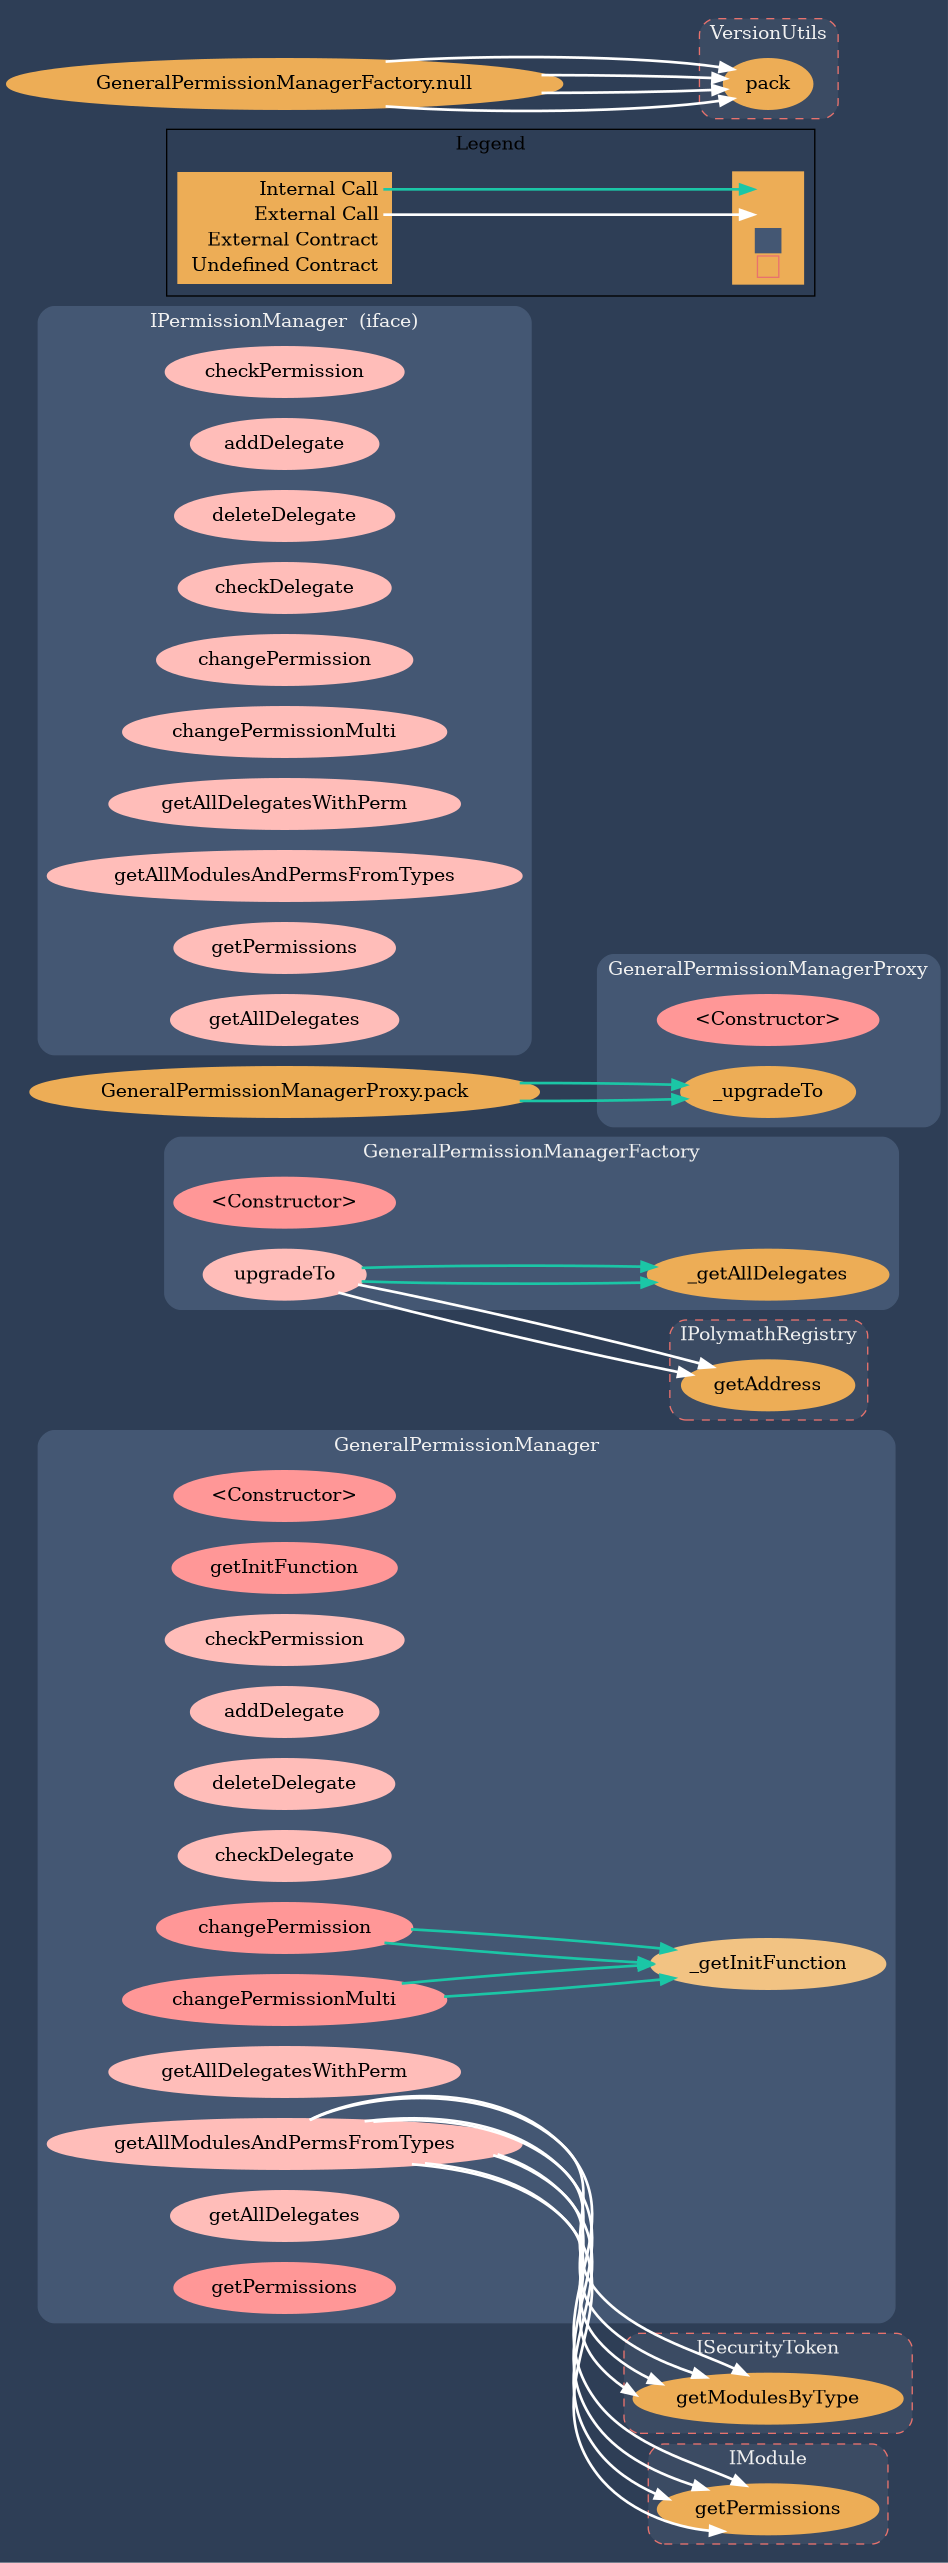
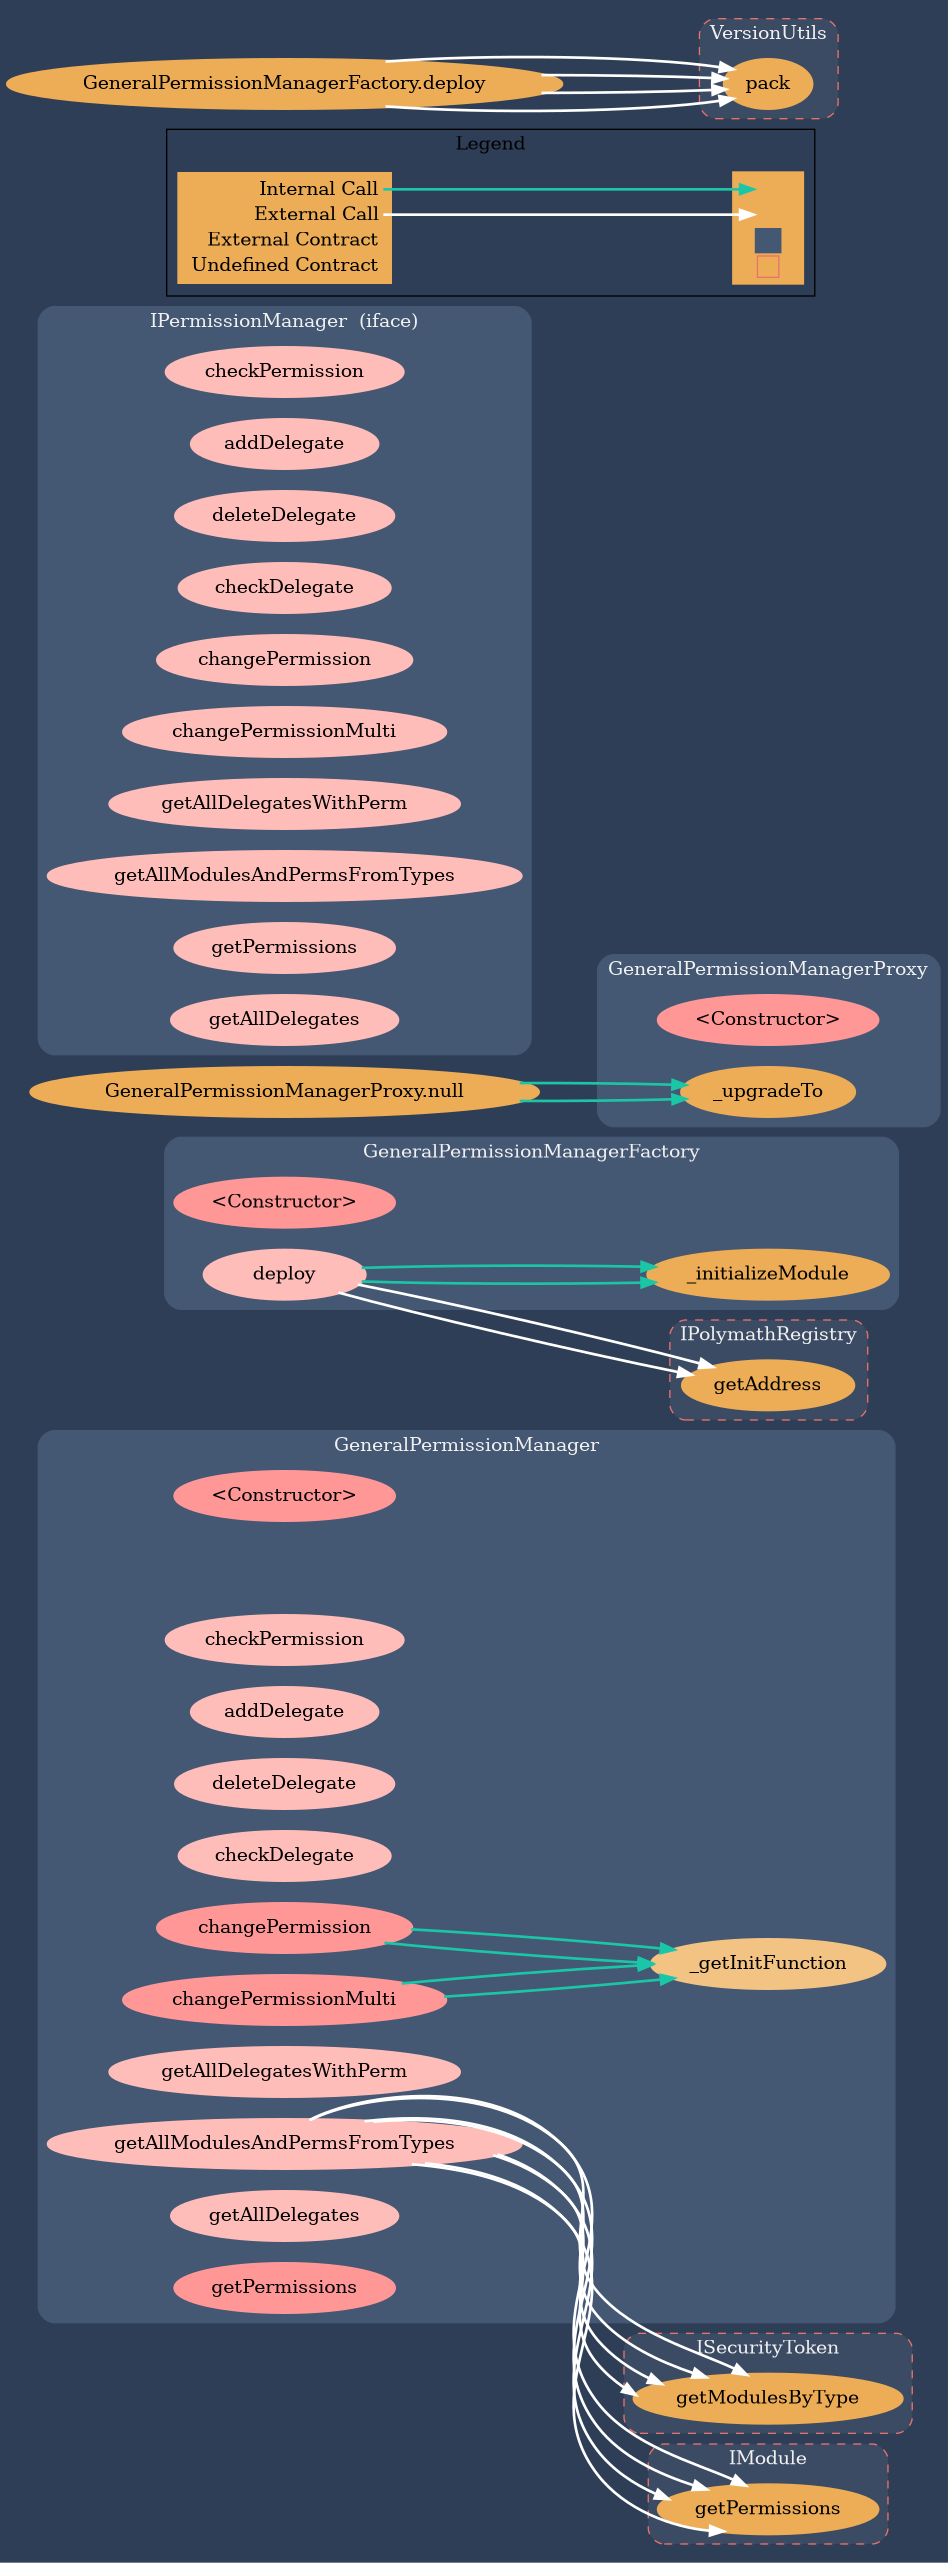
  digraph {
    bgcolor="#2e3e56"
    compound=true
    rankdir=LR
    node [color="#ffbdb9" fillcolor="#ffbdb9" penwidth=3 style=filled]
    edge [color=white fontname="helvetica Neue Ultra Light" penwidth=2]
    n1 [color="#FF9797" fillcolor="#FF9797" label="<Constructor>"]
-   n2 [color="#FF9797" fillcolor="#FF9797" label=getInitFunction]
    n3 [label=checkPermission]
    n4 [label=addDelegate]
    n5 [label=deleteDelegate]
    n6 [label=checkDelegate]
    n7 [color="#FF9797" fillcolor="#FF9797" label=changePermission]
    n8 [color="#FF9797" fillcolor="#FF9797" label=changePermissionMulti]
    n9 [label=getAllDelegatesWithPerm]
    n10 [label=getAllModulesAndPermsFromTypes]
    n11 [color="#f2c383" fillcolor="#f2c383" label=_getInitFunction]
    n12 [label=getAllDelegates]
    n13 [color="#FF9797" fillcolor="#FF9797" label=getPermissions]
    n14 [color="#FF9797" fillcolor="#FF9797" label="<Constructor>"]
-   n15 [label=upgradeTo]
-   n16 [color="#edad56" fillcolor="#edad56" label=_getAllDelegates]
+   n15 [label=deploy]
+   n16 [color="#edad56" fillcolor="#edad56" label=_initializeModule]
    n17 [color="#FF9797" fillcolor="#FF9797" label="<Constructor>"]
    n18 [color="#edad56" fillcolor="#edad56" label=_upgradeTo]
    n19 [label=checkPermission]
    n20 [label=addDelegate]
    n21 [label=deleteDelegate]
    n22 [label=checkDelegate]
    n23 [label=changePermission]
    n24 [label=changePermissionMulti]
    n25 [label=getAllDelegatesWithPerm]
    n26 [label=getAllModulesAndPermsFromTypes]
    n27 [label=getPermissions]
    n28 [label=getAllDelegates]
    n29 [color="#edad56" fillcolor="#edad56" label=<<table border="0" cellpadding="2" cellspacing="0" cellborder="0">   <tr><td align="right" port="i1">Internal Call</td></tr>   <tr><td align="right" port="i2">External Call</td></tr>   <tr><td align="right" port="i3">External Contract</td></tr>   <tr><td align="right" port="i4">Undefined Contract</td></tr>   </table>> shape=plaintext]
    n30 [color="#edad56" fillcolor="#edad56" label=<<table border="0" cellpadding="2" cellspacing="0" cellborder="0">   <tr><td port="i1">&nbsp;&nbsp;&nbsp;</td></tr>   <tr><td port="i2">&nbsp;&nbsp;&nbsp;</td></tr>   <tr><td port="i3" bgcolor="#445773">&nbsp;&nbsp;&nbsp;</td></tr>   <tr><td port="i4">     <table border="1" cellborder="0" cellspacing="0" cellpadding="7" color="#e8726d">       <tr>        <td></td>       </tr>      </table>   </td></tr>   </table>> shape=plaintext]
    n31 [color="#edad56" fillcolor="#edad56" label=getModulesByType]
    n32 [color="#edad56" fillcolor="#edad56" label=getPermissions]
    n33 [color="#edad56" fillcolor="#edad56" label=pack]
    n34 [color="#edad56" fillcolor="#edad56" label=getAddress]
-   "GeneralPermissionManagerFactory.null" [color="#edad56" fillcolor="#edad56"]
-   "GeneralPermissionManagerProxy.null" [color="#edad56" fillcolor="#edad56" label="GeneralPermissionManagerProxy.pack"]
+   "GeneralPermissionManagerFactory.null" [color="#edad56" fillcolor="#edad56" label="GeneralPermissionManagerFactory.deploy"]
+   "GeneralPermissionManagerProxy.null" [color="#edad56" fillcolor="#edad56"]
    subgraph cluster_1 {
      bgcolor="#445773"
      color="#445773"
      fontcolor="#f0f0f0"
      label=GeneralPermissionManager
      style=rounded
      n1
-     n2
      n3
      n4
      n5
      n6
      n7
      n8
      n9
      n10
      n11
      n12
      n13
    }
    subgraph cluster_2 {
      bgcolor="#445773"
      color="#445773"
      fontcolor="#f0f0f0"
      label=GeneralPermissionManagerFactory
      style=rounded
      n14
      n15
      n16
    }
    subgraph cluster_3 {
      bgcolor="#445773"
      color="#445773"
      fontcolor="#f0f0f0"
      label=GeneralPermissionManagerProxy
      style=rounded
      n17
      n18
    }
    subgraph cluster_4 {
      bgcolor="#445773"
      color="#445773"
      fontcolor="#f0f0f0"
      label=GeneralPermissionManagerStorage
      style=rounded
    }
    subgraph cluster_5 {
      bgcolor="#445773"
      color="#445773"
      fontcolor="#f0f0f0"
      label="IPermissionManager  (iface)"
      style=rounded
      n19
      n20
      n21
      n22
      n23
      n24
      n25
      n26
      n27
      n28
    }
    subgraph cluster_6 {
      label=Legend
      n29
      n30
    }
    subgraph cluster_7 {
      bgcolor="#3b4b63"
      color="#e8726d"
      fontcolor="#f0f0f0"
      label=ISecurityToken
      style="rounded,dashed"
      n31
    }
    subgraph cluster_8 {
      bgcolor="#3b4b63"
      color="#e8726d"
      fontcolor="#f0f0f0"
      label=IModule
      style="rounded,dashed"
      n32
    }
    subgraph cluster_9 {
      bgcolor="#3b4b63"
      color="#e8726d"
      fontcolor="#f0f0f0"
      label=VersionUtils
      style="rounded,dashed"
      n33
    }
    subgraph cluster_10 {
      bgcolor="#3b4b63"
      color="#e8726d"
      fontcolor="#f0f0f0"
      label=IPolymathRegistry
      style="rounded,dashed"
      n34
    }
    n7 -> n11 [color="#1bc6a6"]
    n7 -> n11 [color="#1bc6a6"]
    n8 -> n11 [color="#1bc6a6"]
    n8 -> n11 [color="#1bc6a6"]
    n10 -> n31
    n10 -> n31
    n10 -> n31
    n10 -> n31
    n10 -> n32
    n10 -> n32
    n10 -> n32
    n10 -> n32
    n15 -> n16 [color="#1bc6a6"]
    n15 -> n16 [color="#1bc6a6"]
    n15 -> n34
    n15 -> n34
    n29 -> n30 [color="#1bc6a6" headport="i1:w" tailport="i1:e"]
    n29 -> n30 [headport="i2:w" tailport="i2:e"]
    "GeneralPermissionManagerFactory.null" -> n33
    "GeneralPermissionManagerFactory.null" -> n33
    "GeneralPermissionManagerFactory.null" -> n33
    "GeneralPermissionManagerFactory.null" -> n33
    "GeneralPermissionManagerProxy.null" -> n18 [color="#1bc6a6"]
    "GeneralPermissionManagerProxy.null" -> n18 [color="#1bc6a6"]
  }
